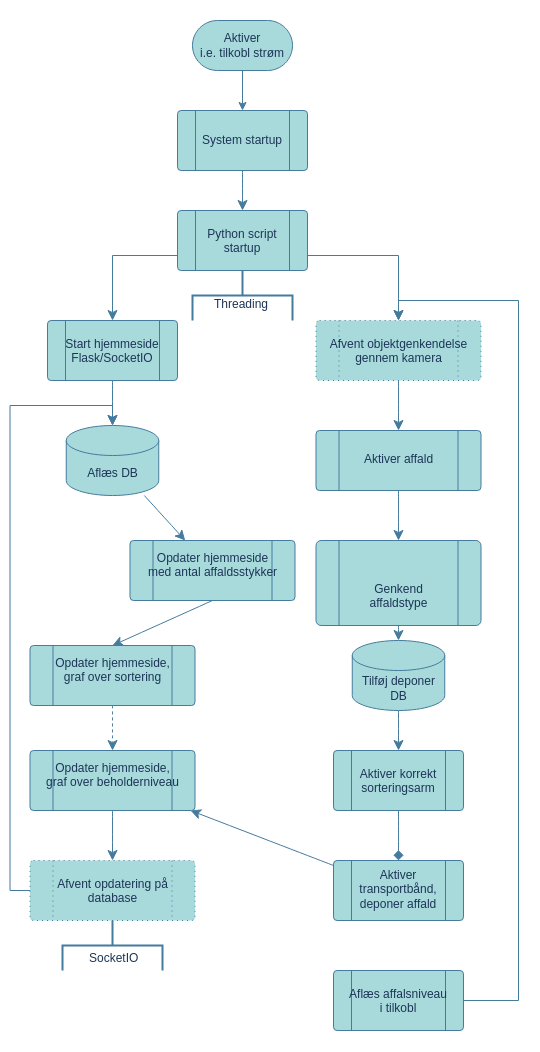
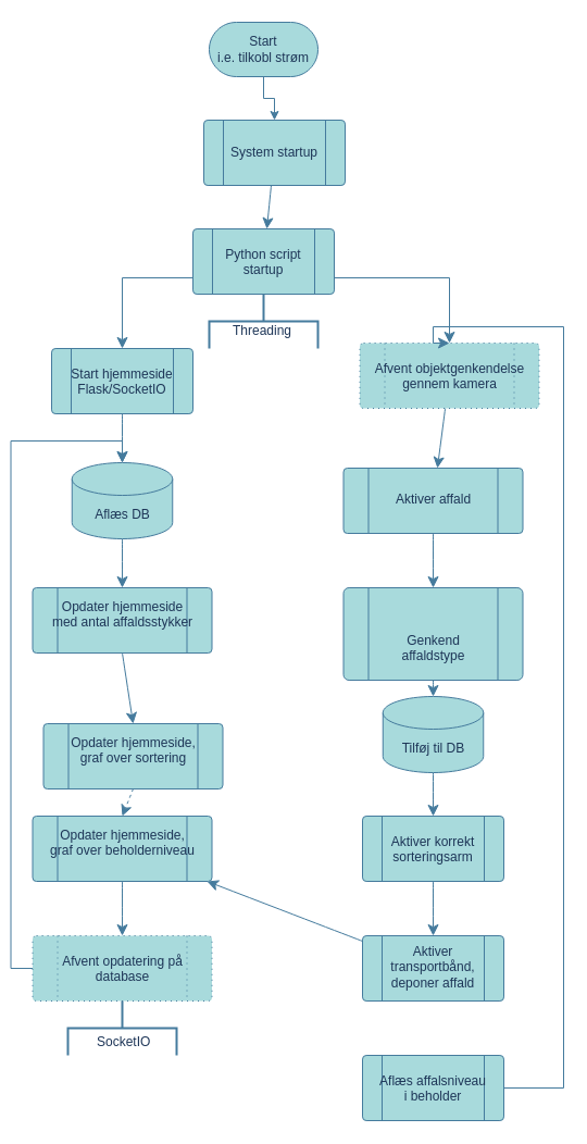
  <mxCell id="0" />
  <mxCell id="1" parent="0" />
  <mxCell id="2" value="" style="edgeStyle=orthogonalEdgeStyle;rounded=0;orthogonalLoop=1;jettySize=auto;html=1;labelBackgroundColor=none;strokeColor=#457B9D;fontColor=default;" parent="1" source="3" target="5" edge="1"><mxGeometry relative="1" as="geometry" /></mxCell>
- <mxCell id="3" value="Aktiver&lt;br&gt;i.e. tilkobl strøm" style="html=1;dashed=0;whiteSpace=wrap;shape=mxgraph.dfd.start;rounded=0;labelBackgroundColor=none;fillColor=#A8DADC;strokeColor=#457B9D;fontColor=#1D3557;" parent="1" vertex="1"><mxGeometry x="183" y="20" width="100" height="50" as="geometry" /></mxCell>
+ <mxCell id="3" value="Start&lt;br&gt;i.e. tilkobl strøm" style="html=1;dashed=0;whiteSpace=wrap;shape=mxgraph.dfd.start;rounded=0;labelBackgroundColor=none;fillColor=#A8DADC;strokeColor=#457B9D;fontColor=#1D3557;" parent="1" vertex="1"><mxGeometry x="183" y="20" width="100" height="50" as="geometry" /></mxCell>
  <mxCell id="4" value="" style="edgeStyle=none;curved=1;rounded=0;orthogonalLoop=1;jettySize=auto;html=1;fontSize=12;startSize=8;endSize=8;labelBackgroundColor=none;strokeColor=#457B9D;fontColor=default;" parent="1" source="5" target="19" edge="1"><mxGeometry relative="1" as="geometry" /></mxCell>
- <mxCell id="5" value="System startup" style="verticalLabelPosition=bottom;verticalAlign=top;html=1;shape=process;whiteSpace=wrap;rounded=1;size=0.14;arcSize=6;align=center;spacingTop=-44;labelBackgroundColor=none;fillColor=#A8DADC;strokeColor=#457B9D;fontColor=#1D3557;" parent="1" vertex="1"><mxGeometry x="168" y="110" width="130" height="60" as="geometry" /></mxCell>
+ <mxCell id="5" value="System startup" style="verticalLabelPosition=bottom;verticalAlign=top;html=1;shape=process;whiteSpace=wrap;rounded=1;size=0.14;arcSize=6;align=center;spacingTop=-44;labelBackgroundColor=none;fillColor=#A8DADC;strokeColor=#457B9D;fontColor=#1D3557;" parent="1" vertex="1"><mxGeometry x="178" y="110" width="130" height="60" as="geometry" /></mxCell>
  <mxCell id="6" style="edgeStyle=none;curved=1;rounded=0;orthogonalLoop=1;jettySize=auto;html=1;exitX=0.5;exitY=1;exitDx=0;exitDy=0;entryX=0.5;entryY=0;entryDx=0;entryDy=0;strokeColor=#457B9D;fontSize=12;fontColor=#1D3557;startSize=8;endSize=8;fillColor=#A8DADC;" parent="1" source="7" target="34" edge="1"><mxGeometry relative="1" as="geometry" /></mxCell>
- <mxCell id="7" value="Opdater hjemmeside&lt;br&gt;med antal affaldsstykker" style="verticalLabelPosition=bottom;verticalAlign=top;html=1;shape=process;whiteSpace=wrap;rounded=1;size=0.14;arcSize=6;align=center;spacingTop=-56;labelBackgroundColor=none;fillColor=#A8DADC;strokeColor=#457B9D;fontColor=#1D3557;" parent="1" vertex="1"><mxGeometry x="120.5" y="540" width="165" height="60" as="geometry" /></mxCell>
+ <mxCell id="7" value="Opdater hjemmeside&lt;br&gt;med antal affaldsstykker" style="verticalLabelPosition=bottom;verticalAlign=top;html=1;shape=process;whiteSpace=wrap;rounded=1;size=0.14;arcSize=6;align=center;spacingTop=-56;labelBackgroundColor=none;fillColor=#A8DADC;strokeColor=#457B9D;fontColor=#1D3557;" parent="1" vertex="1"><mxGeometry x="20.5" y="540" width="165" height="60" as="geometry" /></mxCell>
  <mxCell id="8" value="" style="edgeStyle=none;curved=1;rounded=0;orthogonalLoop=1;jettySize=auto;html=1;fontSize=12;startSize=8;endSize=8;labelBackgroundColor=none;strokeColor=#457B9D;fontColor=default;" parent="1" source="9" target="7" edge="1"><mxGeometry relative="1" as="geometry" /></mxCell>
  <mxCell id="9" value="Aflæs DB" style="shape=cylinder3;whiteSpace=wrap;html=1;boundedLbl=1;backgroundOutline=1;size=15;rounded=0;labelBackgroundColor=none;fillColor=#A8DADC;strokeColor=#457B9D;fontColor=#1D3557;" parent="1" vertex="1"><mxGeometry x="56.75" y="425" width="92.5" height="70" as="geometry" /></mxCell>
  <mxCell id="10" value="" style="edgeStyle=none;curved=1;rounded=0;orthogonalLoop=1;jettySize=auto;html=1;fontSize=12;startSize=8;endSize=8;labelBackgroundColor=none;strokeColor=#457B9D;fontColor=default;" parent="1" source="11" target="22" edge="1"><mxGeometry relative="1" as="geometry" /></mxCell>
- <mxCell id="11" value="Afvent objektgenkendelse&lt;br&gt;gennem kamera" style="verticalLabelPosition=bottom;verticalAlign=top;html=1;shape=process;whiteSpace=wrap;rounded=1;size=0.14;arcSize=6;align=center;spacingTop=-50;strokeColor=#457B9D;dashed=1;dashPattern=1 4;labelBackgroundColor=none;fillColor=#A8DADC;fontColor=#1D3557;" parent="1" vertex="1"><mxGeometry x="306.5" y="320" width="165" height="60" as="geometry" /></mxCell>
+ <mxCell id="11" value="Afvent objektgenkendelse&lt;br&gt;gennem kamera" style="verticalLabelPosition=bottom;verticalAlign=top;html=1;shape=process;whiteSpace=wrap;rounded=1;size=0.14;arcSize=6;align=center;spacingTop=-50;strokeColor=#457B9D;dashed=1;dashPattern=1 4;labelBackgroundColor=none;fillColor=#A8DADC;fontColor=#1D3557;" parent="1" vertex="1"><mxGeometry x="321.5" y="315" width="165" height="60" as="geometry" /></mxCell>
  <mxCell id="12" value="Genkend&lt;br&gt;affaldstype" style="verticalLabelPosition=bottom;verticalAlign=top;html=1;shape=process;whiteSpace=wrap;rounded=1;size=0.14;arcSize=6;align=center;spacingTop=-50;labelBackgroundColor=none;fillColor=#A8DADC;strokeColor=#457B9D;fontColor=#1D3557;" parent="1" vertex="1"><mxGeometry x="306.5" y="540" width="165" height="85" as="geometry" /></mxCell>
  <mxCell id="13" style="edgeStyle=none;curved=1;rounded=0;orthogonalLoop=1;jettySize=auto;html=1;exitX=0.5;exitY=1;exitDx=0;exitDy=0;exitPerimeter=0;strokeColor=#457B9D;fontSize=12;fontColor=#1D3557;startSize=8;endSize=8;fillColor=#A8DADC;" parent="1" source="14" target="16" edge="1"><mxGeometry relative="1" as="geometry" /></mxCell>
- <mxCell id="14" value="Tilføj deponer DB" style="shape=cylinder3;whiteSpace=wrap;html=1;boundedLbl=1;backgroundOutline=1;size=15;rounded=0;labelBackgroundColor=none;fillColor=#A8DADC;strokeColor=#457B9D;fontColor=#1D3557;" parent="1" vertex="1"><mxGeometry x="342.75" y="640" width="92.5" height="70" as="geometry" /></mxCell>
- <mxCell id="15" value="" style="edgeStyle=none;curved=1;rounded=0;orthogonalLoop=1;jettySize=auto;html=1;fontSize=12;startSize=8;endSize=8;labelBackgroundColor=none;strokeColor=#457B9D;fontColor=default;endArrow=diamond;" parent="1" source="16" target="27" edge="1"><mxGeometry relative="1" as="geometry" /></mxCell>
+ <mxCell id="14" value="Tilføj til DB" style="shape=cylinder3;whiteSpace=wrap;html=1;boundedLbl=1;backgroundOutline=1;size=15;rounded=0;labelBackgroundColor=none;fillColor=#A8DADC;strokeColor=#457B9D;fontColor=#1D3557;" parent="1" vertex="1"><mxGeometry x="342.75" y="640" width="92.5" height="70" as="geometry" /></mxCell>
+ <mxCell id="15" value="" style="edgeStyle=none;curved=1;rounded=0;orthogonalLoop=1;jettySize=auto;html=1;fontSize=12;startSize=8;endSize=8;labelBackgroundColor=none;strokeColor=#457B9D;fontColor=default;" parent="1" source="16" target="27" edge="1"><mxGeometry relative="1" as="geometry" /></mxCell>
  <mxCell id="16" value="Aktiver korrekt&lt;div&gt;sorteringsarm&lt;/div&gt;" style="verticalLabelPosition=bottom;verticalAlign=top;html=1;shape=process;whiteSpace=wrap;rounded=1;size=0.14;arcSize=6;align=center;spacingTop=-50;labelBackgroundColor=none;fillColor=#A8DADC;strokeColor=#457B9D;fontColor=#1D3557;" parent="1" vertex="1"><mxGeometry x="324" y="750" width="130" height="60" as="geometry" /></mxCell>
  <mxCell id="17" style="edgeStyle=orthogonalEdgeStyle;rounded=0;orthogonalLoop=1;jettySize=auto;html=1;exitX=0;exitY=0.75;exitDx=0;exitDy=0;entryX=0.5;entryY=0;entryDx=0;entryDy=0;fontSize=12;startSize=8;endSize=8;labelBackgroundColor=none;strokeColor=#457B9D;fontColor=default;" parent="1" source="19" target="20" edge="1"><mxGeometry relative="1" as="geometry" /></mxCell>
  <mxCell id="18" style="edgeStyle=orthogonalEdgeStyle;rounded=0;orthogonalLoop=1;jettySize=auto;html=1;exitX=1;exitY=0.75;exitDx=0;exitDy=0;entryX=0.5;entryY=0;entryDx=0;entryDy=0;fontSize=12;startSize=8;endSize=8;labelBackgroundColor=none;strokeColor=#457B9D;fontColor=default;" parent="1" source="19" target="11" edge="1"><mxGeometry relative="1" as="geometry" /></mxCell>
  <mxCell id="19" value="Python script&lt;br&gt;startup" style="verticalLabelPosition=bottom;verticalAlign=top;html=1;shape=process;whiteSpace=wrap;rounded=1;size=0.14;arcSize=6;align=center;spacingTop=-50;labelBackgroundColor=none;fillColor=#A8DADC;strokeColor=#457B9D;fontColor=#1D3557;" parent="1" vertex="1"><mxGeometry x="168" y="210" width="130" height="60" as="geometry" /></mxCell>
  <mxCell id="20" value="Start hjemmeside&lt;br&gt;Flask/SocketIO" style="verticalLabelPosition=bottom;verticalAlign=top;html=1;shape=process;whiteSpace=wrap;rounded=1;size=0.14;arcSize=6;align=center;spacingTop=-50;labelBackgroundColor=none;fillColor=#A8DADC;strokeColor=#457B9D;fontColor=#1D3557;" parent="1" vertex="1"><mxGeometry x="38" y="320" width="130" height="60" as="geometry" /></mxCell>
  <mxCell id="21" style="edgeStyle=none;curved=1;rounded=0;orthogonalLoop=1;jettySize=auto;html=1;exitX=0.5;exitY=1;exitDx=0;exitDy=0;entryX=0.5;entryY=0;entryDx=0;entryDy=0;fontSize=12;startSize=8;endSize=8;labelBackgroundColor=none;strokeColor=#457B9D;fontColor=default;" parent="1" source="22" target="12" edge="1"><mxGeometry relative="1" as="geometry" /></mxCell>
  <mxCell id="22" value="Aktiver affald" style="verticalLabelPosition=bottom;verticalAlign=top;html=1;shape=process;whiteSpace=wrap;rounded=1;size=0.14;arcSize=6;align=center;spacingTop=-45;labelBackgroundColor=none;fillColor=#A8DADC;strokeColor=#457B9D;fontColor=#1D3557;" parent="1" vertex="1"><mxGeometry x="306.5" y="430" width="165" height="60" as="geometry" /></mxCell>
  <mxCell id="23" style="edgeStyle=none;curved=1;rounded=0;orthogonalLoop=1;jettySize=auto;html=1;exitX=0.5;exitY=1;exitDx=0;exitDy=0;entryX=0.5;entryY=0;entryDx=0;entryDy=0;entryPerimeter=0;fontSize=12;startSize=8;endSize=8;labelBackgroundColor=none;strokeColor=#457B9D;fontColor=default;" parent="1" source="12" target="14" edge="1"><mxGeometry relative="1" as="geometry" /></mxCell>
  <mxCell id="24" style="edgeStyle=none;curved=1;rounded=0;orthogonalLoop=1;jettySize=auto;html=1;exitX=0.5;exitY=1;exitDx=0;exitDy=0;entryX=0.5;entryY=0;entryDx=0;entryDy=0;entryPerimeter=0;fontSize=12;startSize=8;endSize=8;labelBackgroundColor=none;strokeColor=#457B9D;fontColor=default;" parent="1" source="20" target="9" edge="1"><mxGeometry relative="1" as="geometry" /></mxCell>
  <mxCell id="25" value="Threading" style="strokeWidth=2;html=1;shape=mxgraph.flowchart.annotation_2;align=left;labelPosition=right;pointerEvents=1;direction=south;spacingTop=18;spacingLeft=-80;spacingRight=0;rounded=0;labelBackgroundColor=none;fillColor=#A8DADC;strokeColor=#457B9D;fontColor=#1D3557;" parent="1" vertex="1"><mxGeometry x="183" y="270" width="100" height="50" as="geometry" /></mxCell>
  <mxCell id="26" value="" style="edgeStyle=none;curved=1;rounded=0;orthogonalLoop=1;jettySize=auto;html=1;fontSize=12;startSize=8;endSize=8;labelBackgroundColor=none;strokeColor=#457B9D;fontColor=default;" parent="1" source="27" target="31" edge="1"><mxGeometry relative="1" as="geometry" /></mxCell>
  <mxCell id="27" value="Aktiver &lt;br&gt;transportbånd,&lt;br&gt;deponer affald" style="verticalLabelPosition=bottom;verticalAlign=top;html=1;shape=process;whiteSpace=wrap;rounded=1;size=0.14;arcSize=6;align=center;spacingTop=-59;labelBackgroundColor=none;fillColor=#A8DADC;strokeColor=#457B9D;fontColor=#1D3557;" parent="1" vertex="1"><mxGeometry x="324" y="860" width="130" height="60" as="geometry" /></mxCell>
  <mxCell id="28" style="edgeStyle=orthogonalEdgeStyle;rounded=0;orthogonalLoop=1;jettySize=auto;html=1;exitX=1;exitY=0.5;exitDx=0;exitDy=0;entryX=0.5;entryY=0;entryDx=0;entryDy=0;fontSize=12;startSize=8;endSize=8;labelBackgroundColor=none;strokeColor=#457B9D;fontColor=default;" parent="1" source="29" target="11" edge="1"><mxGeometry relative="1" as="geometry"><Array as="points"><mxPoint x="509" y="1000" /><mxPoint x="509" y="300" /><mxPoint x="389" y="300" /></Array></mxGeometry></mxCell>
- <mxCell id="29" value="Aflæs affalsniveau&lt;br&gt;i tilkobl" style="verticalLabelPosition=bottom;verticalAlign=top;html=1;shape=process;whiteSpace=wrap;rounded=1;size=0.14;arcSize=6;align=center;spacingTop=-50;labelBackgroundColor=none;fillColor=#A8DADC;strokeColor=#457B9D;fontColor=#1D3557;" parent="1" vertex="1"><mxGeometry x="324" y="970" width="130" height="60" as="geometry" /></mxCell>
+ <mxCell id="29" value="Aflæs affalsniveau&lt;br&gt;i beholder" style="verticalLabelPosition=bottom;verticalAlign=top;html=1;shape=process;whiteSpace=wrap;rounded=1;size=0.14;arcSize=6;align=center;spacingTop=-50;labelBackgroundColor=none;fillColor=#A8DADC;strokeColor=#457B9D;fontColor=#1D3557;" parent="1" vertex="1"><mxGeometry x="324" y="970" width="130" height="60" as="geometry" /></mxCell>
  <mxCell id="30" style="edgeStyle=none;curved=1;rounded=0;orthogonalLoop=1;jettySize=auto;html=1;exitX=0.5;exitY=1;exitDx=0;exitDy=0;entryX=0.5;entryY=0;entryDx=0;entryDy=0;strokeColor=#457B9D;fontSize=12;fontColor=#1D3557;startSize=8;endSize=8;fillColor=#A8DADC;" parent="1" source="31" target="32" edge="1"><mxGeometry relative="1" as="geometry" /></mxCell>
  <mxCell id="31" value="Opdater hjemmeside,&lt;div&gt;graf over beholderniveau&lt;/div&gt;" style="verticalLabelPosition=bottom;verticalAlign=top;html=1;shape=process;whiteSpace=wrap;rounded=1;size=0.14;arcSize=6;align=center;spacingTop=-56;labelBackgroundColor=none;fillColor=#A8DADC;strokeColor=#457B9D;fontColor=#1D3557;" parent="1" vertex="1"><mxGeometry x="20.5" y="750" width="165" height="60" as="geometry" /></mxCell>
  <mxCell id="32" value="Afvent opdatering på database" style="verticalLabelPosition=bottom;verticalAlign=top;html=1;shape=process;whiteSpace=wrap;rounded=1;size=0.14;arcSize=6;align=center;spacingTop=-50;strokeColor=#457B9D;dashed=1;dashPattern=1 4;labelBackgroundColor=none;fillColor=#A8DADC;fontColor=#1D3557;" parent="1" vertex="1"><mxGeometry x="20.5" y="860" width="165" height="60" as="geometry" /></mxCell>
  <mxCell id="33" style="edgeStyle=none;curved=1;rounded=0;orthogonalLoop=1;jettySize=auto;html=1;exitX=0.5;exitY=1;exitDx=0;exitDy=0;entryX=0.5;entryY=0;entryDx=0;entryDy=0;strokeColor=#457B9D;fontSize=12;fontColor=#1D3557;startSize=8;endSize=8;fillColor=#A8DADC;dashed=1;" parent="1" source="34" target="31" edge="1"><mxGeometry relative="1" as="geometry" /></mxCell>
- <mxCell id="34" value="Opdater hjemmeside,&lt;div&gt;graf over sortering&lt;/div&gt;" style="verticalLabelPosition=bottom;verticalAlign=top;html=1;shape=process;whiteSpace=wrap;rounded=1;size=0.14;arcSize=6;align=center;spacingTop=-56;labelBackgroundColor=none;fillColor=#A8DADC;strokeColor=#457B9D;fontColor=#1D3557;" parent="1" vertex="1"><mxGeometry x="20.5" y="645" width="165" height="60" as="geometry" /></mxCell>
+ <mxCell id="34" value="Opdater hjemmeside,&lt;div&gt;graf over sortering&lt;/div&gt;" style="verticalLabelPosition=bottom;verticalAlign=top;html=1;shape=process;whiteSpace=wrap;rounded=1;size=0.14;arcSize=6;align=center;spacingTop=-56;labelBackgroundColor=none;fillColor=#A8DADC;strokeColor=#457B9D;fontColor=#1D3557;" parent="1" vertex="1"><mxGeometry x="30.5" y="665" width="165" height="60" as="geometry" /></mxCell>
  <mxCell id="35" style="edgeStyle=orthogonalEdgeStyle;rounded=0;orthogonalLoop=1;jettySize=auto;html=1;exitX=0;exitY=0.5;exitDx=0;exitDy=0;entryX=0.5;entryY=0;entryDx=0;entryDy=0;entryPerimeter=0;strokeColor=#457B9D;fontSize=12;fontColor=#1D3557;startSize=8;endSize=8;fillColor=#A8DADC;" parent="1" source="32" target="9" edge="1"><mxGeometry relative="1" as="geometry" /></mxCell>
  <mxCell id="36" value="SocketIO" style="strokeWidth=2;html=1;shape=mxgraph.flowchart.annotation_2;align=left;labelPosition=right;pointerEvents=1;strokeColor=#457B9D;fontColor=#1D3557;fillColor=#A8DADC;direction=south;spacingTop=25;spacingLeft=-75;" parent="1" vertex="1"><mxGeometry x="53" y="920" width="100" height="50" as="geometry" /></mxCell>
